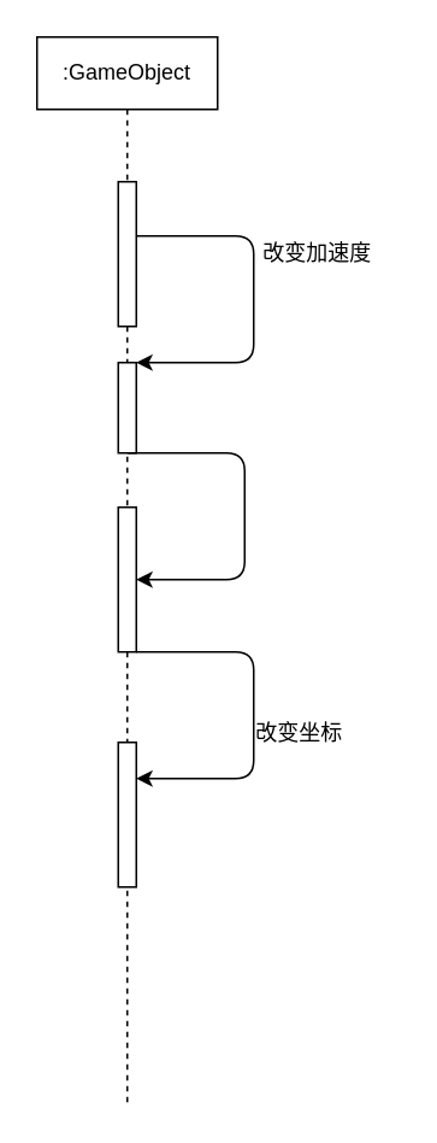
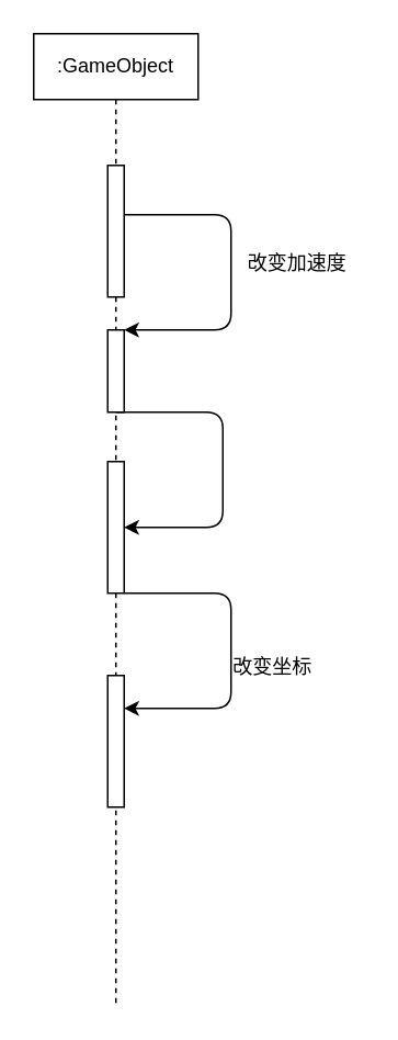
  <mxCell id="0" />
  <mxCell id="1" parent="0" />
  <mxCell id="2" value=":GameObject" style="shape=umlLifeline;perimeter=lifelinePerimeter;whiteSpace=wrap;html=1;container=1;collapsible=0;recursiveResize=0;outlineConnect=0;" vertex="1" parent="1"><mxGeometry x="20" y="20" width="100" height="590" as="geometry" /></mxCell>
  <mxCell id="3" value="" style="html=1;points=[];perimeter=orthogonalPerimeter;" vertex="1" parent="2"><mxGeometry x="45" y="80" width="10" height="80" as="geometry" /></mxCell>
  <mxCell id="4" value="" style="html=1;points=[];perimeter=orthogonalPerimeter;" vertex="1" parent="2"><mxGeometry x="45" y="180" width="10" height="50" as="geometry" /></mxCell>
  <mxCell id="5" style="edgeStyle=none;html=1;" edge="1" parent="2" source="3" target="4"><mxGeometry relative="1" as="geometry"><mxPoint x="120" y="201.143" as="targetPoint" /><Array as="points"><mxPoint x="120" y="110" /><mxPoint x="120" y="180" /></Array></mxGeometry></mxCell>
  <mxCell id="6" value="" style="html=1;points=[];perimeter=orthogonalPerimeter;" vertex="1" parent="2"><mxGeometry x="45" y="390" width="10" height="80" as="geometry" /></mxCell>
  <mxCell id="7" style="edgeStyle=none;html=1;" edge="1" parent="1" target="8"><mxGeometry relative="1" as="geometry"><mxPoint x="70" y="320" as="targetPoint" /><mxPoint x="70" y="250" as="sourcePoint" /><Array as="points"><mxPoint x="135" y="250" /><mxPoint x="135" y="320" /></Array></mxGeometry></mxCell>
  <mxCell id="8" value="" style="html=1;points=[];perimeter=orthogonalPerimeter;" vertex="1" parent="1"><mxGeometry x="65" y="280" width="10" height="80" as="geometry" /></mxCell>
  <mxCell id="9" style="edgeStyle=none;html=1;" edge="1" parent="1"><mxGeometry relative="1" as="geometry"><mxPoint x="75" y="430" as="targetPoint" /><mxPoint x="75" y="360" as="sourcePoint" /><Array as="points"><mxPoint x="140" y="360" /><mxPoint x="140" y="430" /></Array></mxGeometry></mxCell>
- <mxCell id="10" value="改变加速度" style="text;html=1;align=center;verticalAlign=middle;resizable=0;points=[];autosize=1;strokeColor=none;fillColor=none;" vertex="1" parent="1"><mxGeometry x="135" y="125" width="80" height="30" as="geometry" /></mxCell>
+ <mxCell id="10" value="改变加速度" style="text;html=1;align=center;verticalAlign=middle;resizable=0;points=[];autosize=1;strokeColor=none;fillColor=none;" vertex="1" parent="1"><mxGeometry x="140" y="145" width="80" height="30" as="geometry" /></mxCell>
  <mxCell id="11" value="改变坐标" style="text;html=1;align=center;verticalAlign=middle;resizable=0;points=[];autosize=1;strokeColor=none;fillColor=none;" vertex="1" parent="1"><mxGeometry x="130" y="390" width="70" height="30" as="geometry" /></mxCell>
